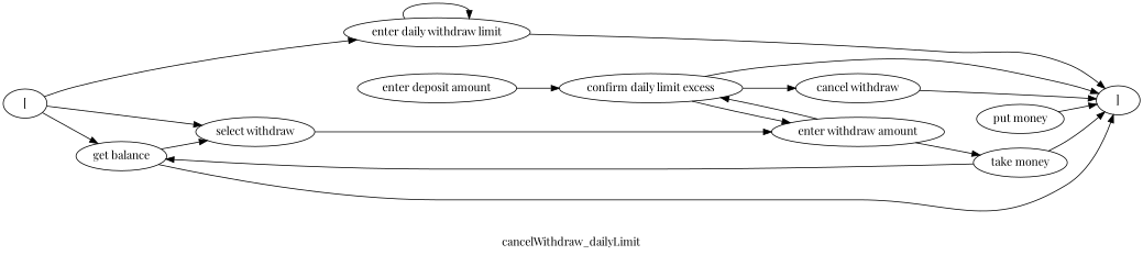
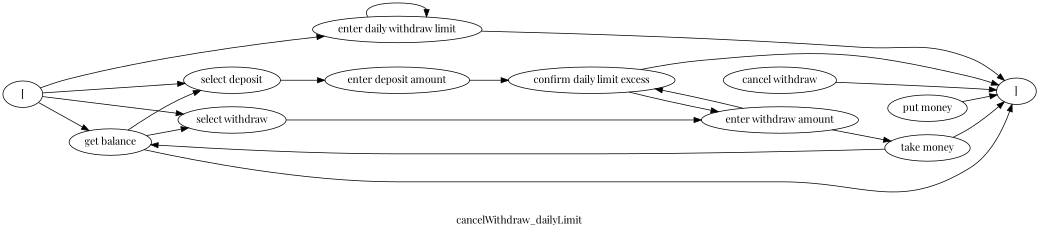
  digraph {
    fontname="Playfair Display"
    label=cancelWithdraw_dailyLimit
    rankdir=LR
    node [fontname="Playfair Display"]
    edge [fontname="Playfair Display"]
    n1 [label="get balance"]
    n2 [label="]"]
+   n3 [label="select deposit"]
    n4 [label="select withdraw"]
    n5 [label="enter deposit amount"]
    n6 [label="enter withdraw amount"]
    n7 [label="["]
    n8 [label="enter daily withdraw limit"]
    n9 [label="confirm daily limit excess"]
    n10 [label="put money"]
    n11 [label="take money"]
    n12 [label="cancel withdraw"]
    n1 -> n2
+   n1 -> n3
    n1 -> n4
+   n3 -> n5
    n4 -> n6
    n5 -> n9
    n6 -> n9
    n6 -> n11
    n7 -> n1
+   n7 -> n3
    n7 -> n4
    n7 -> n8
    n8 -> n2
    n8 -> n8
    n9 -> n2
    n9 -> n6
-   n9 -> n12
    n10 -> n2
    n11 -> n1
    n11 -> n2
    n12 -> n2
  }
